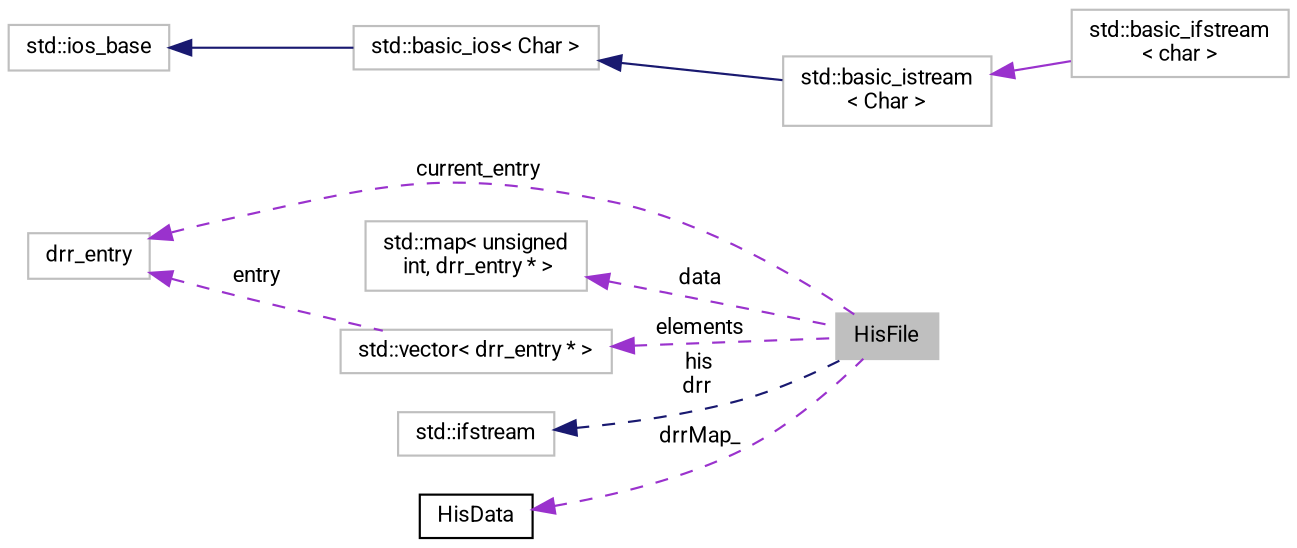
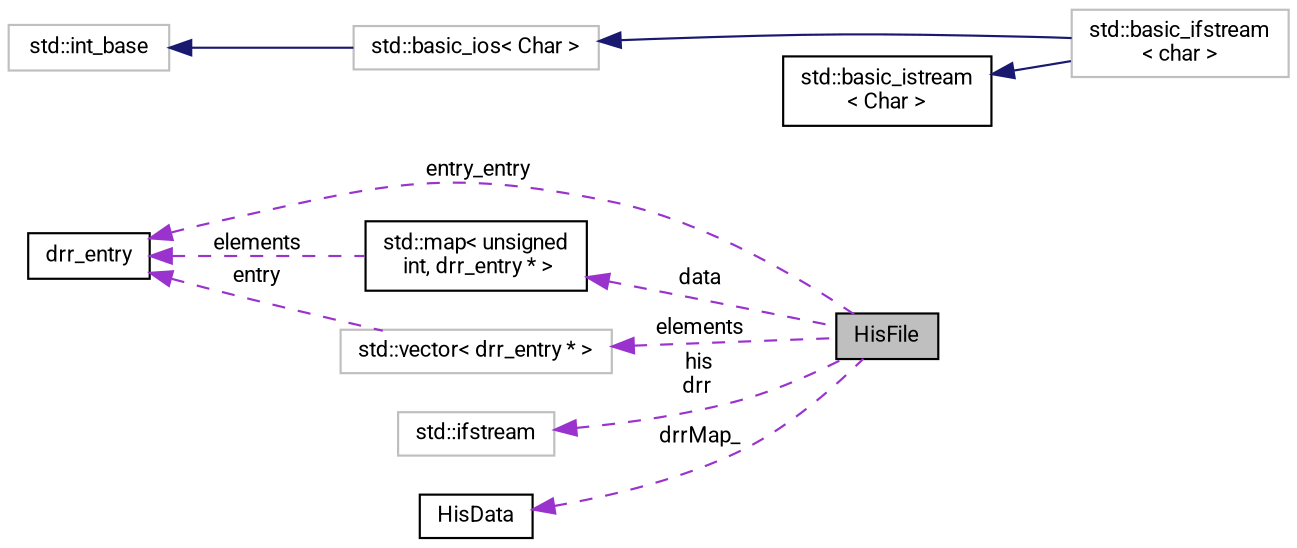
  digraph {
    fontname=Roboto
    rankdir=LR
    node [color=grey75 fillcolor=white fontname=Roboto fontsize=10 shape=record style=filled]
    edge [color=darkorchid3 dir=back fontname=Roboto fontsize=10 labelfontname=Helvetica labelfontsize=10 style=dashed]
-   n1 [fillcolor=grey75 fontcolor=black height=0.2 label=HisFile width=0.4]
-   n2 [height=0.2 label="std::map\< unsigned\l int, drr_entry * \>" width=0.4]
-   n3 [height=0.2 label=drr_entry width=0.4]
+   n1 [color=black fillcolor=grey75 fontcolor=black height=0.2 label=HisFile width=0.4]
+   n2 [color=black height=0.2 label="std::map\< unsigned\l int, drr_entry * \>" width=0.4]
+   n3 [color=black height=0.2 label=drr_entry width=0.4]
    n4 [height=0.2 label="std::vector\< drr_entry * \>" width=0.4]
    n5 [height=0.2 label="std::ifstream" width=0.4]
    n6 [height=0.2 label="std::basic_ifstream\l\< char \>" width=0.4]
-   n7 [height=0.2 label="std::basic_istream\l\< Char \>" width=0.4]
+   n7 [color=black height=0.2 label="std::basic_istream\l\< Char \>" width=0.4]
    n8 [height=0.2 label="std::basic_ios\< Char \>" width=0.4]
-   n9 [height=0.2 label="std::ios_base" width=0.4]
+   n9 [height=0.2 label="std::int_base" width=0.4]
    n10 [color=black height=0.2 label=HisData width=0.4]
    n2 -> n1 [label=" data"]
-   n3 -> n1 [label=" current_entry"]
+   n3 -> n1 [label=" entry_entry"]
+   n3 -> n2 [label=" elements"]
    n3 -> n4 [label=" entry"]
    n4 -> n1 [label=" elements"]
-   n5 -> n1 [color=midnightblue label=" his\ndrr"]
-   n7 -> n6 [style=solid]
-   n8 -> n7 [color=midnightblue style=solid]
+   n5 -> n1 [label=" his\ndrr"]
+   n7 -> n6 [color=midnightblue style=solid]
+   n8 -> n6 [color=midnightblue style=solid]
    n9 -> n8 [color=midnightblue style=solid]
    n10 -> n1 [label=" drrMap_"]
  }
